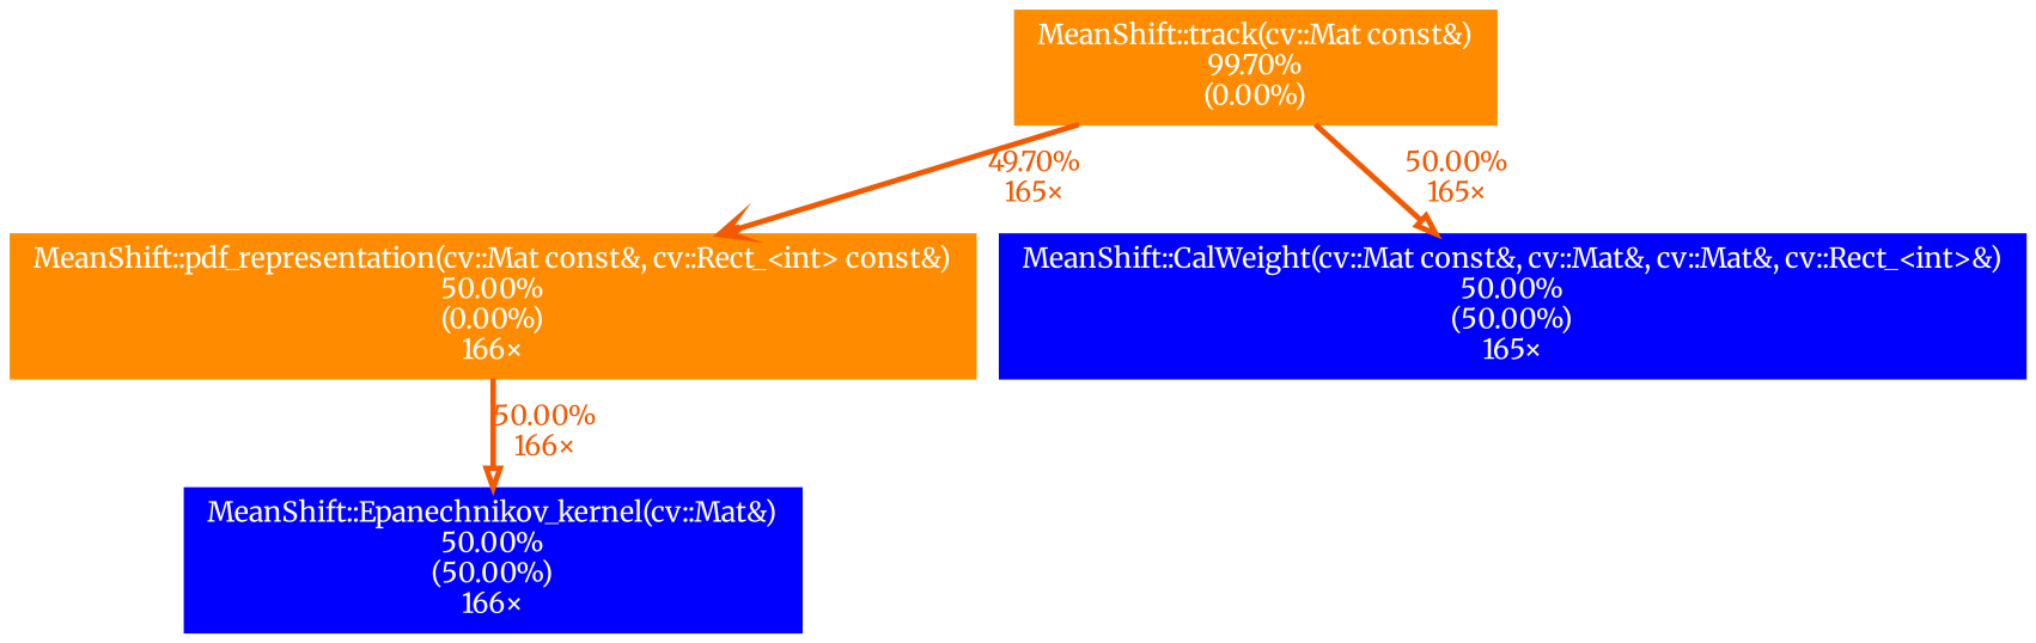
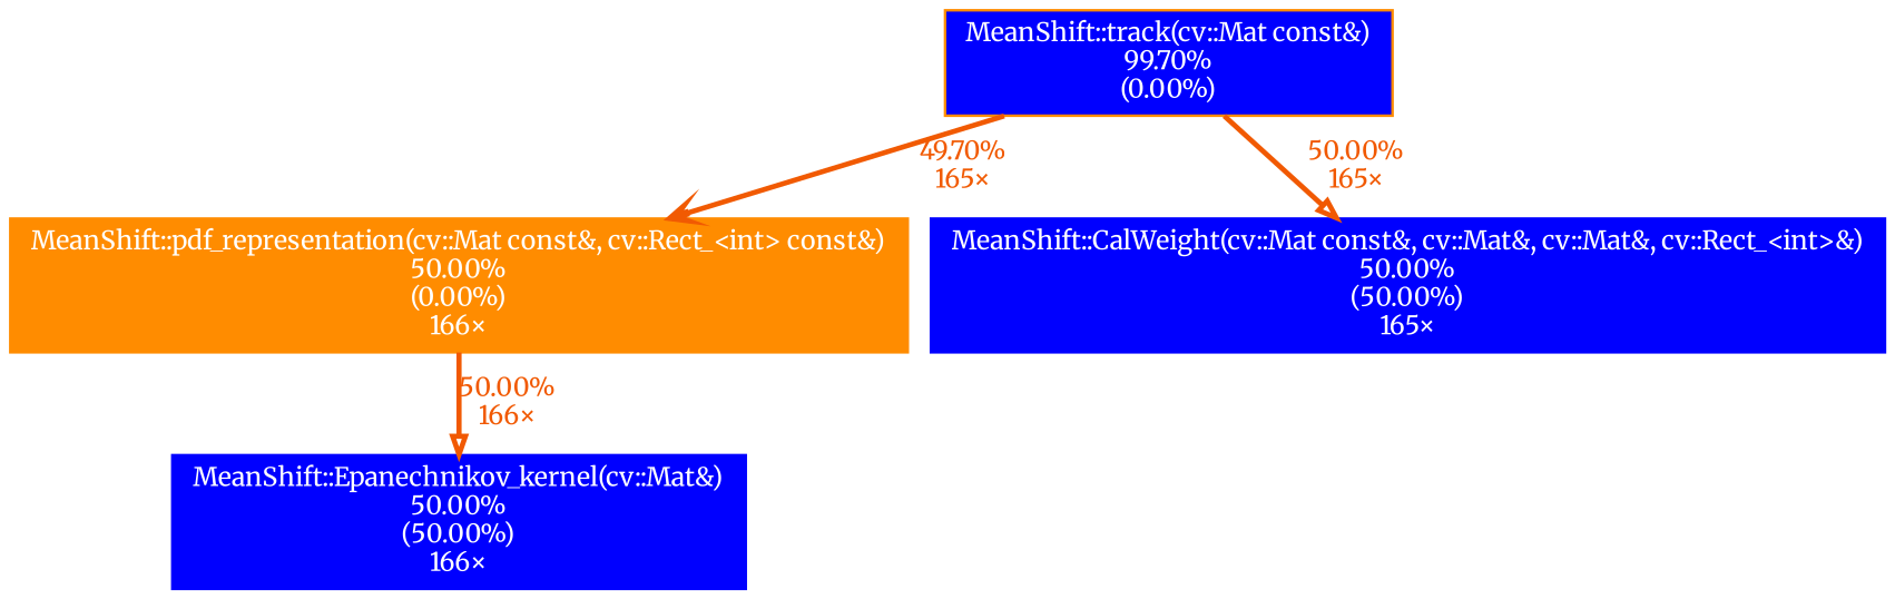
  digraph {
    fontname=Merriweather
    nodesep=0.125
    ranksep=0.25
    node [color=darkorange fontcolor="#ffffff" fontname=Merriweather fontsize=10.00 shape=box style=filled]
    edge [arrowsize=0.71 color="#f15902" fontcolor="#f15902" fontname=Merriweather fontsize=10.00 labeldistance=2.00 penwidth=2.00 style=bold arrowhead=onormal]
-   n1 [height=0 label="MeanShift::track(cv::Mat const&)\n99.70%\n(0.00%)" width=0]
+   n1 [height=0 label="MeanShift::track(cv::Mat const&)\n99.70%\n(0.00%)" width=0 fillcolor=blue]
    n2 [height=0 label="MeanShift::pdf_representation(cv::Mat const&, cv::Rect_<int> const&)\n50.00%\n(0.00%)\n166×" width=0]
    n3 [color=blue height=0 label="MeanShift::CalWeight(cv::Mat const&, cv::Mat&, cv::Mat&, cv::Rect_<int>&)\n50.00%\n(50.00%)\n165×" width=0]
    n4 [color=blue height=0 label="MeanShift::Epanechnikov_kernel(cv::Mat&)\n50.00%\n(50.00%)\n166×" width=0]
    n1 -> n2 [arrowsize=0.70 color="#f15a02" fontcolor="#f15a02" label="49.70%\n165×" labeldistance=1.99 penwidth=1.99 arrowhead=vee]
    n1 -> n3 [label="50.00%\n165×"]
    n2 -> n4 [label="50.00%\n166×" style=solid]
  }
